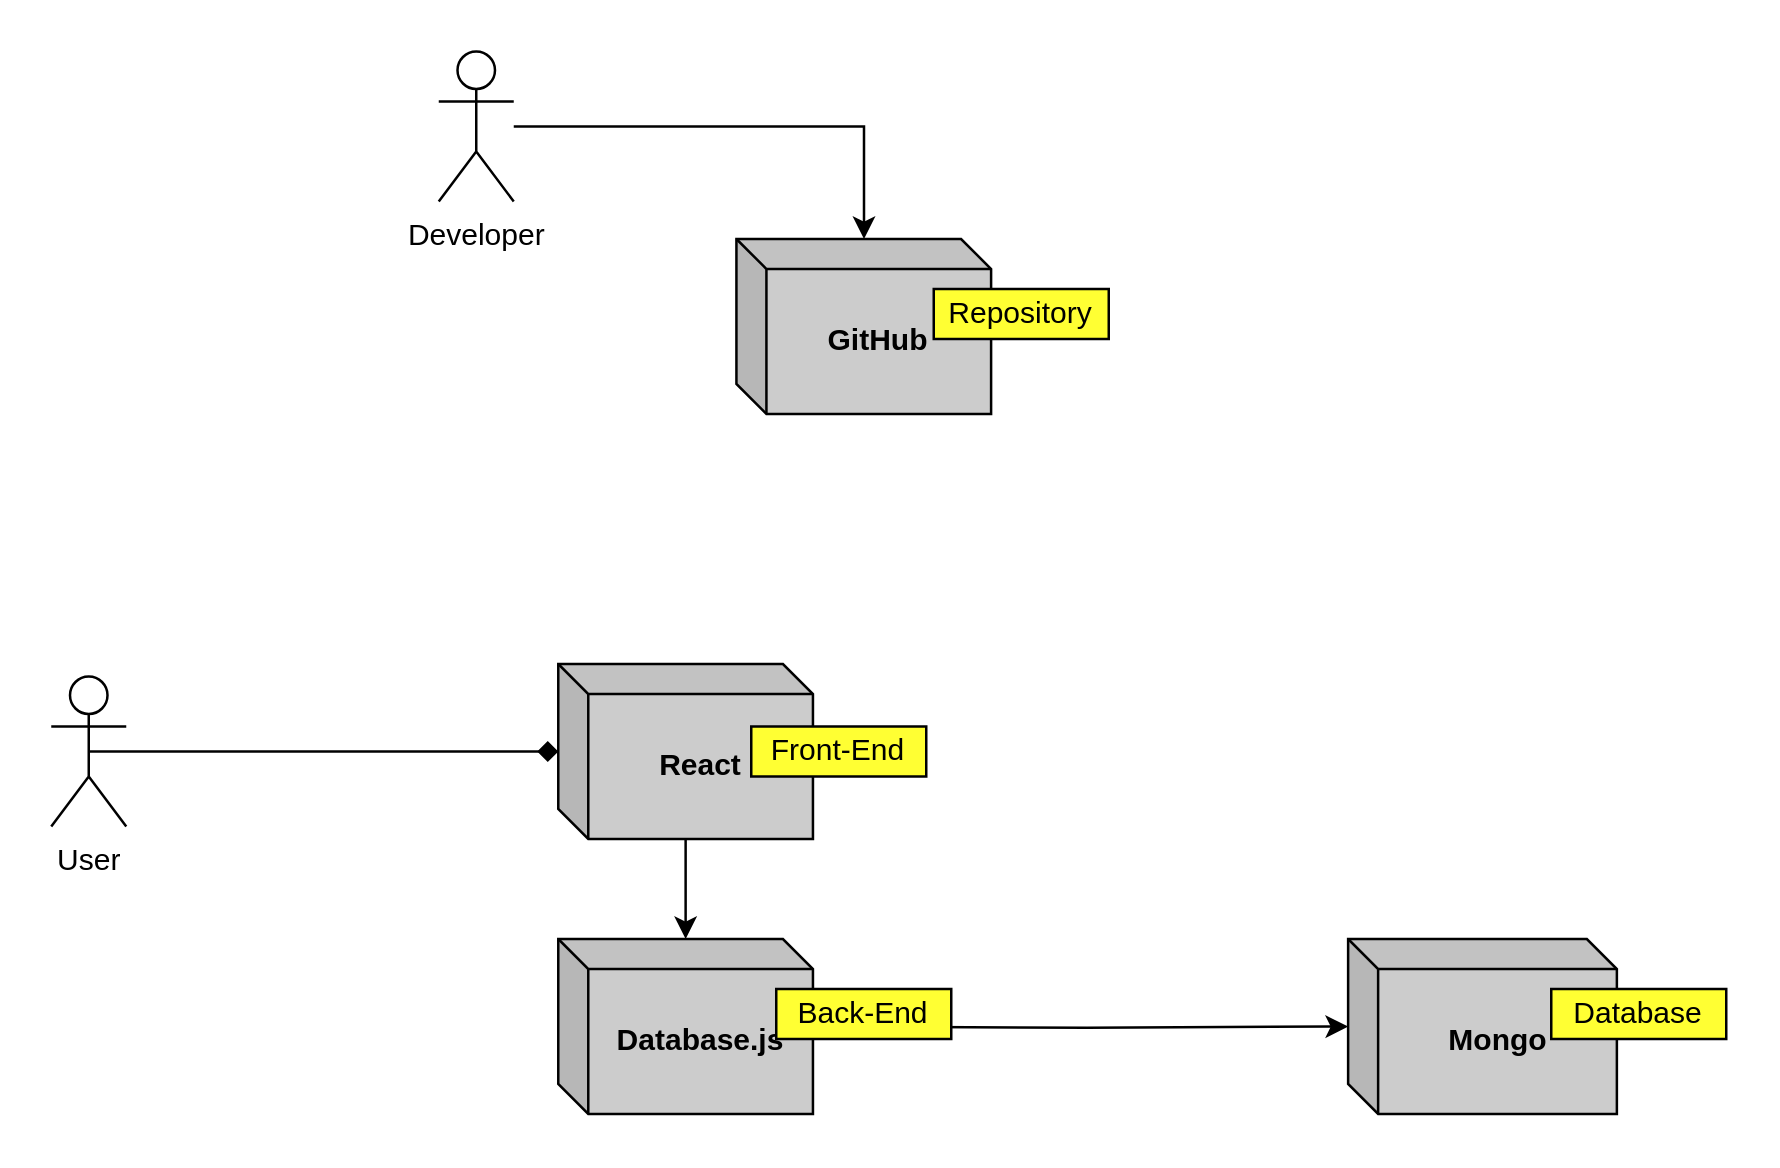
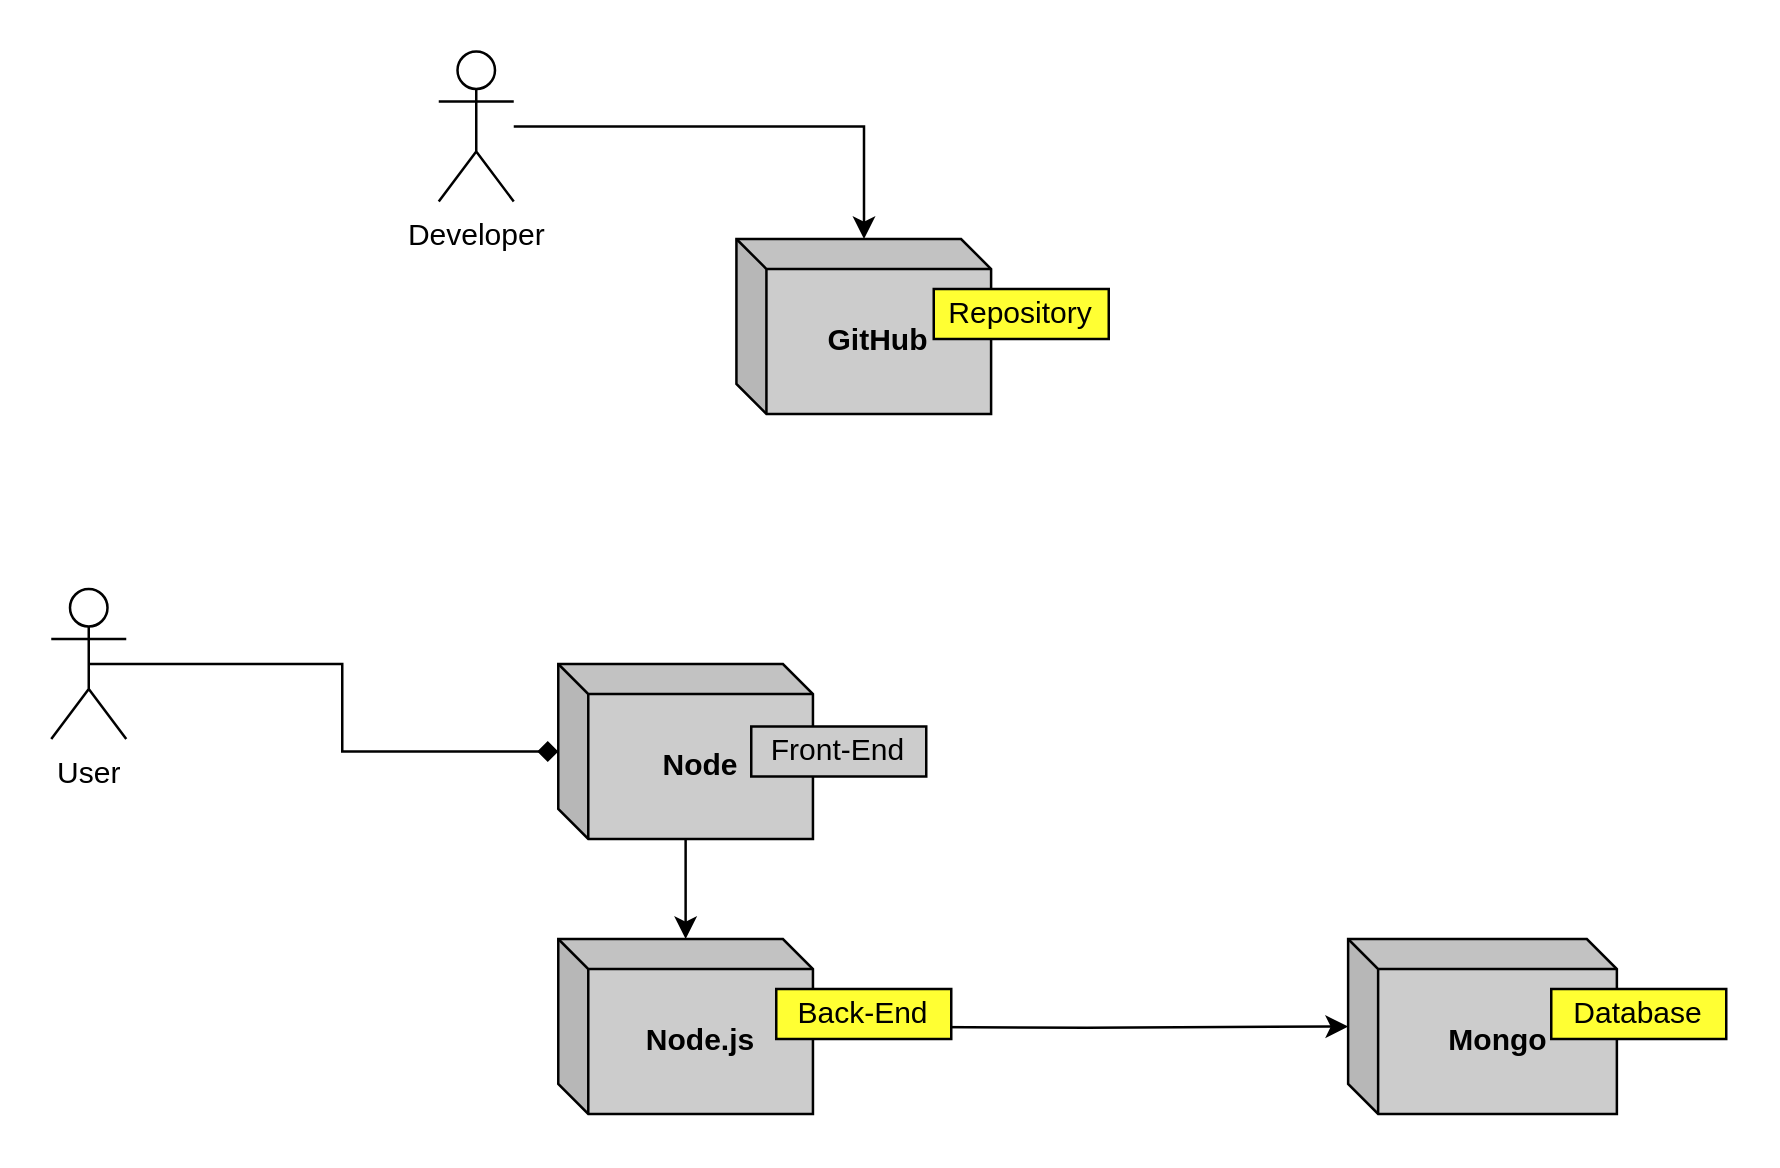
  <mxCell id="0" />
  <mxCell id="1" parent="0" />
  <mxCell id="2" style="edgeStyle=orthogonalEdgeStyle;rounded=0;orthogonalLoop=1;jettySize=auto;html=1;exitX=0.5;exitY=0.5;exitDx=0;exitDy=0;exitPerimeter=0;endArrow=diamond;" parent="1" source="3" target="5" edge="1"><mxGeometry relative="1" as="geometry" /></mxCell>
- <mxCell id="3" value="User" style="shape=umlActor;verticalLabelPosition=bottom;labelBackgroundColor=#ffffff;verticalAlign=top;html=1;outlineConnect=0;" parent="1" vertex="1"><mxGeometry x="20" y="270" width="30" height="60" as="geometry" /></mxCell>
+ <mxCell id="3" value="User" style="shape=umlActor;verticalLabelPosition=bottom;labelBackgroundColor=#ffffff;verticalAlign=top;html=1;outlineConnect=0;" parent="1" vertex="1"><mxGeometry x="20" y="235" width="30" height="60" as="geometry" /></mxCell>
  <mxCell id="4" style="edgeStyle=orthogonalEdgeStyle;rounded=0;orthogonalLoop=1;jettySize=auto;html=1;" parent="1" source="5" target="10" edge="1"><mxGeometry relative="1" as="geometry" /></mxCell>
- <mxCell id="5" value="&lt;b&gt;React&lt;/b&gt;" style="shape=cube;whiteSpace=wrap;html=1;boundedLbl=1;backgroundOutline=1;darkOpacity=0.05;darkOpacity2=0.1;size=12;fillColor=#CCCCCC;" parent="1" vertex="1"><mxGeometry x="222.81" y="265" width="101.87" height="70" as="geometry" /></mxCell>
+ <mxCell id="5" value="&lt;b&gt;Node&lt;/b&gt;" style="shape=cube;whiteSpace=wrap;html=1;boundedLbl=1;backgroundOutline=1;darkOpacity=0.05;darkOpacity2=0.1;size=12;fillColor=#CCCCCC;" parent="1" vertex="1"><mxGeometry x="222.81" y="265" width="101.87" height="70" as="geometry" /></mxCell>
  <mxCell id="6" style="edgeStyle=orthogonalEdgeStyle;rounded=0;orthogonalLoop=1;jettySize=auto;html=1;" parent="1" target="7" edge="1"><mxGeometry relative="1" as="geometry"><mxPoint x="328.75" y="410" as="sourcePoint" /></mxGeometry></mxCell>
  <mxCell id="7" value="&lt;b&gt;Mongo&lt;/b&gt;" style="shape=cube;whiteSpace=wrap;html=1;boundedLbl=1;backgroundOutline=1;darkOpacity=0.05;darkOpacity2=0.1;size=12;fillColor=#CCCCCC;" parent="1" vertex="1"><mxGeometry x="538.75" y="375" width="107.5" height="70" as="geometry" /></mxCell>
  <mxCell id="8" value="Database" style="rounded=0;whiteSpace=wrap;html=1;fillColor=#FFFF33;" parent="1" vertex="1"><mxGeometry x="620" y="395" width="70" height="20" as="geometry" /></mxCell>
- <mxCell id="9" value="Front-End" style="rounded=0;whiteSpace=wrap;html=1;fillColor=#FFFF33;" parent="1" vertex="1"><mxGeometry x="300" y="290" width="70" height="20" as="geometry" /></mxCell>
- <mxCell id="10" value="&lt;b&gt;Database.js&lt;/b&gt;" style="shape=cube;whiteSpace=wrap;html=1;boundedLbl=1;backgroundOutline=1;darkOpacity=0.05;darkOpacity2=0.1;size=12;fillColor=#CCCCCC;" parent="1" vertex="1"><mxGeometry x="222.81" y="375" width="101.87" height="70" as="geometry" /></mxCell>
+ <mxCell id="9" value="Front-End" style="rounded=0;whiteSpace=wrap;html=1;fillColor=#cccccc;" parent="1" vertex="1"><mxGeometry x="300" y="290" width="70" height="20" as="geometry" /></mxCell>
+ <mxCell id="10" value="&lt;b&gt;Node.js&lt;/b&gt;" style="shape=cube;whiteSpace=wrap;html=1;boundedLbl=1;backgroundOutline=1;darkOpacity=0.05;darkOpacity2=0.1;size=12;fillColor=#CCCCCC;" parent="1" vertex="1"><mxGeometry x="222.81" y="375" width="101.87" height="70" as="geometry" /></mxCell>
  <mxCell id="11" value="Back-End" style="rounded=0;whiteSpace=wrap;html=1;fillColor=#FFFF33;" parent="1" vertex="1"><mxGeometry x="310" y="395" width="70" height="20" as="geometry" /></mxCell>
  <mxCell id="12" value="&lt;b&gt;GitHub&lt;/b&gt;" style="shape=cube;whiteSpace=wrap;html=1;boundedLbl=1;backgroundOutline=1;darkOpacity=0.05;darkOpacity2=0.1;size=12;fillColor=#CCCCCC;" parent="1" vertex="1"><mxGeometry x="294.07" y="95" width="101.87" height="70" as="geometry" /></mxCell>
  <mxCell id="13" value="Repository" style="rounded=0;whiteSpace=wrap;html=1;fillColor=#FFFF33;" parent="1" vertex="1"><mxGeometry x="373" y="115" width="70" height="20" as="geometry" /></mxCell>
  <mxCell id="14" style="edgeStyle=orthogonalEdgeStyle;rounded=0;orthogonalLoop=1;jettySize=auto;html=1;" parent="1" source="15" target="12" edge="1"><mxGeometry relative="1" as="geometry" /></mxCell>
  <mxCell id="15" value="Developer" style="shape=umlActor;verticalLabelPosition=bottom;labelBackgroundColor=#ffffff;verticalAlign=top;html=1;outlineConnect=0;" parent="1" vertex="1"><mxGeometry x="175" y="20" width="30" height="60" as="geometry" /></mxCell>
